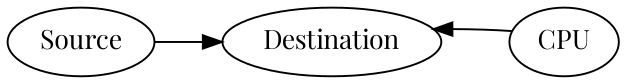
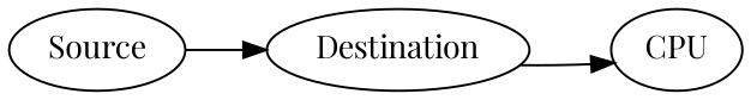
  digraph {
    fontname="Playfair Display"
    rankdir=LR
    node [fontname="Playfair Display"]
    edge [fontname="Playfair Display"]
    n1 [label=Source]
    n2 [label=Destination]
    n3 [label=CPU]
    n1 -> n2
-   n3 -> n2
+   n2 -> n3
  }
